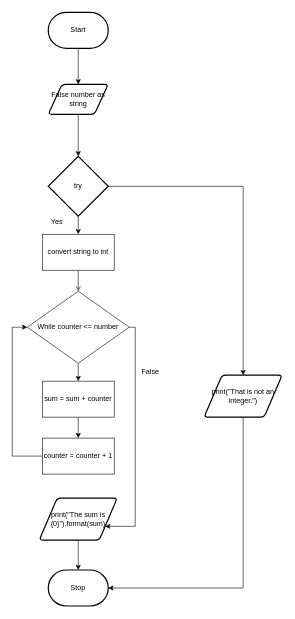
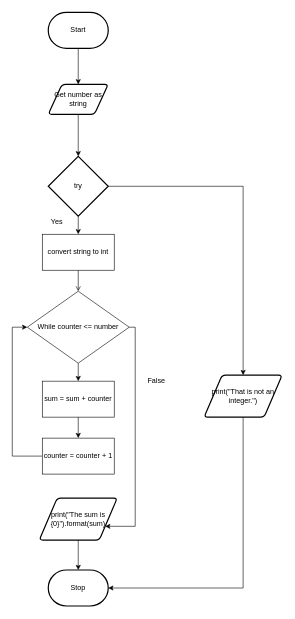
  <mxCell id="0" />
  <mxCell id="1" parent="0" />
  <mxCell id="2" style="edgeStyle=orthogonalEdgeStyle;rounded=0;html=1;entryX=0.5;entryY=0;entryDx=0;entryDy=0;entryPerimeter=0;" parent="1" source="3" target="18" edge="1"><mxGeometry relative="1" as="geometry" /></mxCell>
- <mxCell id="3" value="False number as string" style="shape=parallelogram;html=1;strokeWidth=2;perimeter=parallelogramPerimeter;whiteSpace=wrap;rounded=1;arcSize=12;size=0.23;" parent="1" vertex="1"><mxGeometry x="80" y="140" width="100" height="50" as="geometry" /></mxCell>
+ <mxCell id="3" value="Get number as string" style="shape=parallelogram;html=1;strokeWidth=2;perimeter=parallelogramPerimeter;whiteSpace=wrap;rounded=1;arcSize=12;size=0.23;" parent="1" vertex="1"><mxGeometry x="80" y="140" width="100" height="50" as="geometry" /></mxCell>
  <mxCell id="4" style="edgeStyle=orthogonalEdgeStyle;rounded=0;html=1;entryX=0.5;entryY=0;entryDx=0;entryDy=0;" parent="1" source="5" target="3" edge="1"><mxGeometry relative="1" as="geometry" /></mxCell>
  <mxCell id="5" value="Start" style="strokeWidth=2;html=1;shape=mxgraph.flowchart.terminator;whiteSpace=wrap;" parent="1" vertex="1"><mxGeometry x="80" y="20" width="100" height="60" as="geometry" /></mxCell>
  <mxCell id="6" value="Stop" style="strokeWidth=2;html=1;shape=mxgraph.flowchart.terminator;whiteSpace=wrap;" parent="1" vertex="1"><mxGeometry x="80" y="950" width="100" height="60" as="geometry" /></mxCell>
  <mxCell id="7" style="edgeStyle=none;html=1;entryX=0.5;entryY=0;entryDx=0;entryDy=0;" parent="1" target="13" edge="1"><mxGeometry relative="1" as="geometry"><mxPoint x="130" y="690" as="sourcePoint" /></mxGeometry></mxCell>
  <mxCell id="8" style="edgeStyle=orthogonalEdgeStyle;rounded=0;html=1;exitX=1;exitY=0.5;exitDx=0;exitDy=0;entryX=1;entryY=0.75;entryDx=0;entryDy=0;" parent="1" source="10" target="15" edge="1"><mxGeometry relative="1" as="geometry"><Array as="points"><mxPoint x="225" y="545" /><mxPoint x="225" y="877" /></Array></mxGeometry></mxCell>
  <mxCell id="9" style="edgeStyle=none;html=1;entryX=0.5;entryY=0;entryDx=0;entryDy=0;" edge="1" parent="1" source="10" target="24"><mxGeometry relative="1" as="geometry" /></mxCell>
  <mxCell id="10" value="While counter &amp;lt;= number" style="rhombus;whiteSpace=wrap;html=1;" parent="1" vertex="1"><mxGeometry x="45" y="485" width="170" height="120" as="geometry" /></mxCell>
- <mxCell id="11" value="False" style="text;html=1;resizable=0;autosize=1;align=center;verticalAlign=middle;points=[];fillColor=none;strokeColor=none;rounded=0;" parent="1" vertex="1"><mxGeometry x="225" y="610" width="50" height="20" as="geometry" /></mxCell>
+ <mxCell id="11" value="False" style="text;html=1;resizable=0;autosize=1;align=center;verticalAlign=middle;points=[];fillColor=none;strokeColor=none;rounded=0;" parent="1" vertex="1"><mxGeometry x="235" y="625" width="50" height="20" as="geometry" /></mxCell>
  <mxCell id="12" style="edgeStyle=orthogonalEdgeStyle;html=1;entryX=0;entryY=0.5;entryDx=0;entryDy=0;rounded=0;" parent="1" source="13" target="10" edge="1"><mxGeometry relative="1" as="geometry"><Array as="points"><mxPoint x="20" y="760" /><mxPoint x="20" y="545" /></Array></mxGeometry></mxCell>
  <mxCell id="13" value="counter = counter + 1" style="rounded=0;whiteSpace=wrap;html=1;" parent="1" vertex="1"><mxGeometry x="70" y="730" width="120" height="60" as="geometry" /></mxCell>
  <mxCell id="14" style="edgeStyle=orthogonalEdgeStyle;rounded=0;html=1;entryX=0.5;entryY=0;entryDx=0;entryDy=0;entryPerimeter=0;" parent="1" source="15" target="6" edge="1"><mxGeometry relative="1" as="geometry" /></mxCell>
  <mxCell id="15" value="print(&quot;The sum is {0}&quot;).format(sum)" style="shape=parallelogram;html=1;strokeWidth=2;perimeter=parallelogramPerimeter;whiteSpace=wrap;rounded=1;arcSize=12;size=0.23;" parent="1" vertex="1"><mxGeometry x="65" y="830" width="130" height="70" as="geometry" /></mxCell>
  <mxCell id="16" style="edgeStyle=orthogonalEdgeStyle;html=1;entryX=0.5;entryY=0;entryDx=0;entryDy=0;rounded=0;" parent="1" source="18" target="21" edge="1"><mxGeometry relative="1" as="geometry" /></mxCell>
  <mxCell id="17" style="edgeStyle=none;html=1;entryX=0.5;entryY=0;entryDx=0;entryDy=0;" parent="1" source="18" target="23" edge="1"><mxGeometry relative="1" as="geometry" /></mxCell>
  <mxCell id="18" value="try" style="strokeWidth=2;html=1;shape=mxgraph.flowchart.decision;whiteSpace=wrap;" parent="1" vertex="1"><mxGeometry x="80" y="260" width="100" height="100" as="geometry" /></mxCell>
  <mxCell id="19" value="Yes" style="text;html=1;resizable=0;autosize=1;align=center;verticalAlign=middle;points=[];fillColor=none;strokeColor=none;rounded=0;" parent="1" vertex="1"><mxGeometry x="74" y="360" width="40" height="20" as="geometry" /></mxCell>
  <mxCell id="20" style="edgeStyle=orthogonalEdgeStyle;rounded=0;html=1;entryX=1;entryY=0.5;entryDx=0;entryDy=0;entryPerimeter=0;" parent="1" source="21" target="6" edge="1"><mxGeometry relative="1" as="geometry"><Array as="points"><mxPoint x="405" y="980" /></Array></mxGeometry></mxCell>
  <mxCell id="21" value="print(&quot;That is not an integer.&quot;)" style="shape=parallelogram;html=1;strokeWidth=2;perimeter=parallelogramPerimeter;whiteSpace=wrap;rounded=1;arcSize=12;size=0.23;" parent="1" vertex="1"><mxGeometry x="340" y="625" width="130" height="70" as="geometry" /></mxCell>
  <mxCell id="22" style="edgeStyle=none;html=1;entryX=0.5;entryY=0;entryDx=0;entryDy=0;endArrow=open;" parent="1" source="23" target="10" edge="1"><mxGeometry relative="1" as="geometry" /></mxCell>
  <mxCell id="23" value="convert string to int" style="rounded=0;whiteSpace=wrap;html=1;" parent="1" vertex="1"><mxGeometry x="70" y="390" width="120" height="60" as="geometry" /></mxCell>
  <mxCell id="24" value="sum = sum + counter" style="rounded=0;whiteSpace=wrap;html=1;" vertex="1" parent="1"><mxGeometry x="70" y="635" width="120" height="60" as="geometry" /></mxCell>
